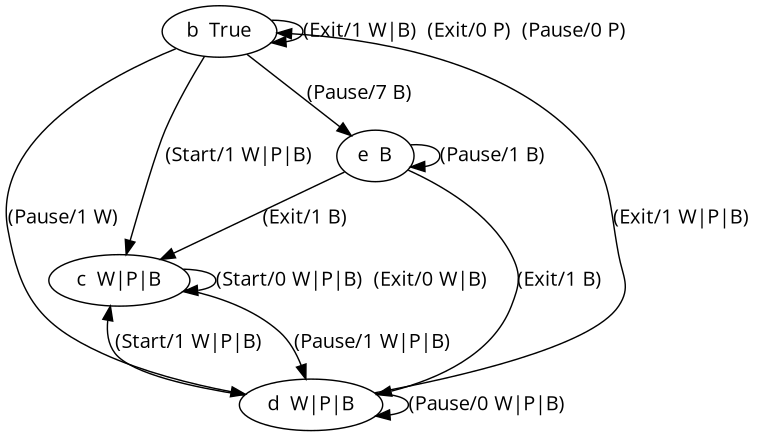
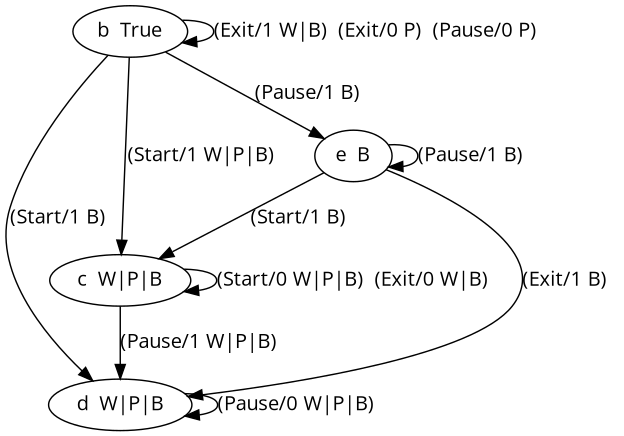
  digraph {
    fontname="Open Sans"
    node [feature="W|P|B" fontname="Open Sans"]
    edge [fontname="Open Sans"]
    n1 [feature=True label="b  True"]
    n2 [label="c  W|P|B"]
    n3 [label="d  W|P|B"]
    n4 [feature=B label="e  B"]
    n1 -> n1 [label="(Exit/1 W|B)  (Exit/0 P)  (Pause/0 P)  "]
    n1 -> n2 [label="(Start/1 W|P|B)  "]
-   n1 -> n3 [label="(Pause/1 W)  "]
-   n1 -> n4 [label="(Pause/7 B)  "]
+   n1 -> n3 [label="(Start/1 B)  "]
+   n1 -> n4 [label="(Pause/1 B)  "]
    n2 -> n2 [label="(Start/0 W|P|B)  (Exit/0 W|B)  "]
    n2 -> n3 [label="(Pause/1 W|P|B)  "]
-   n3 -> n1 [label="(Exit/1 W|P|B)  "]
-   n3 -> n2 [label="(Start/1 W|P|B)  "]
    n3 -> n3 [label="(Pause/0 W|P|B)  "]
-   n4 -> n2 [label="(Exit/1 B)  "]
+   n4 -> n2 [label="(Start/1 B)  "]
    n4 -> n3 [label="(Exit/1 B)  "]
    n4 -> n4 [label="(Pause/1 B)  "]
  }
